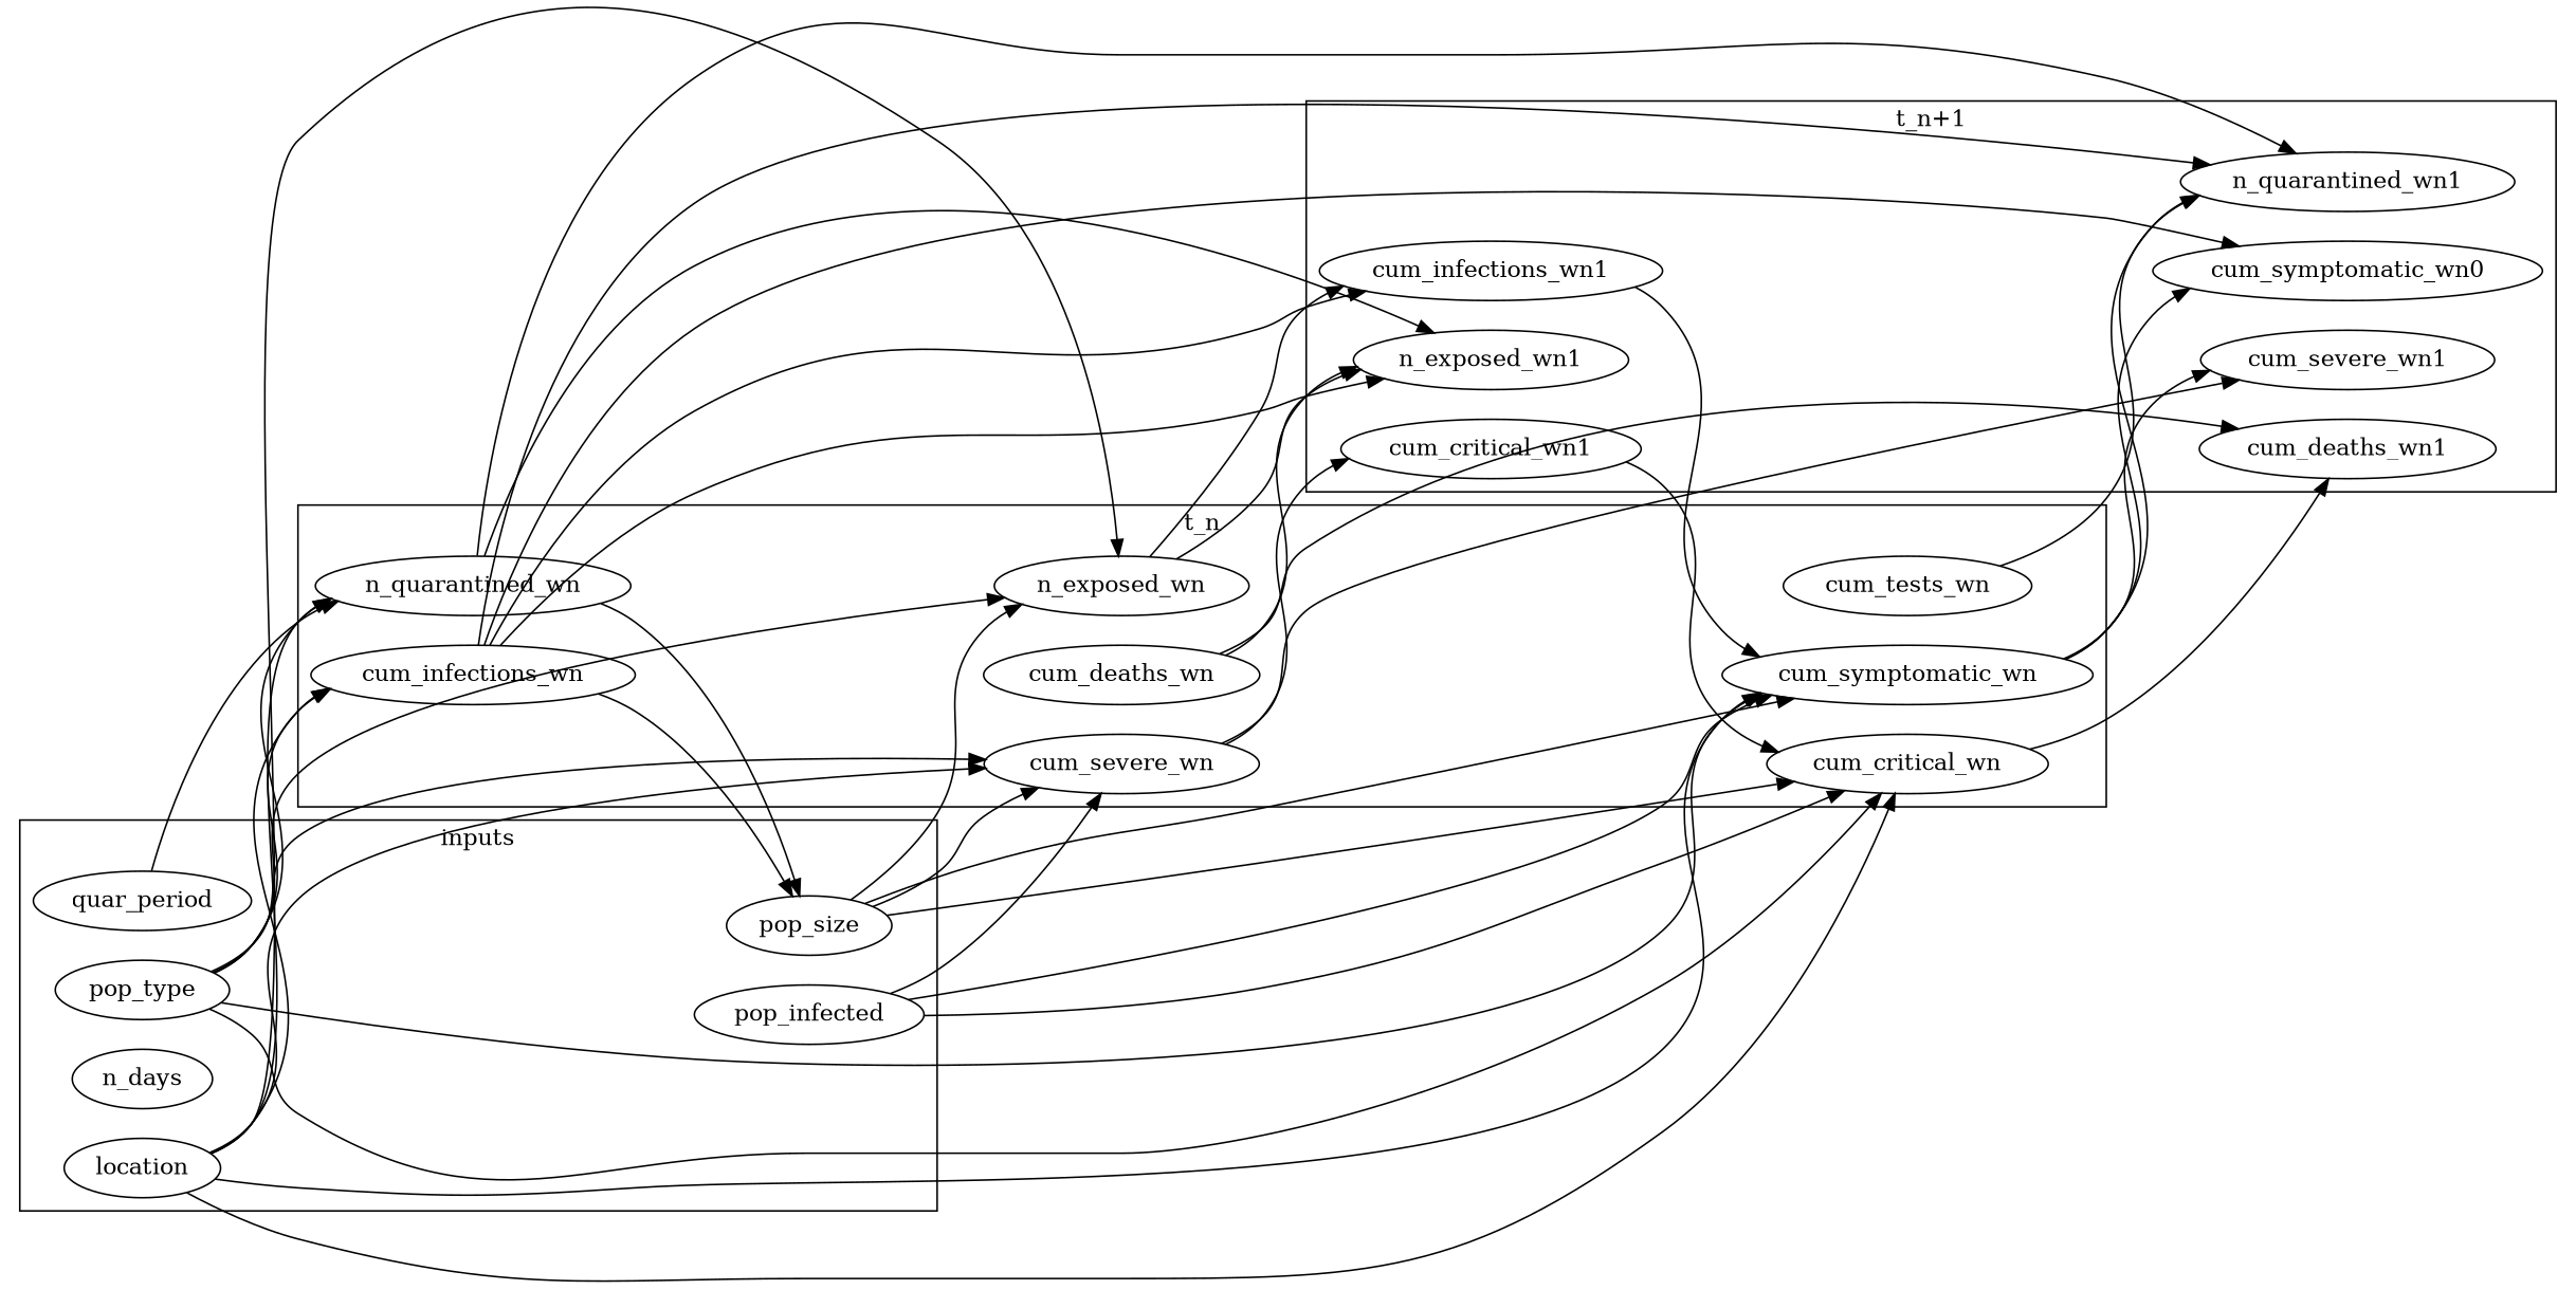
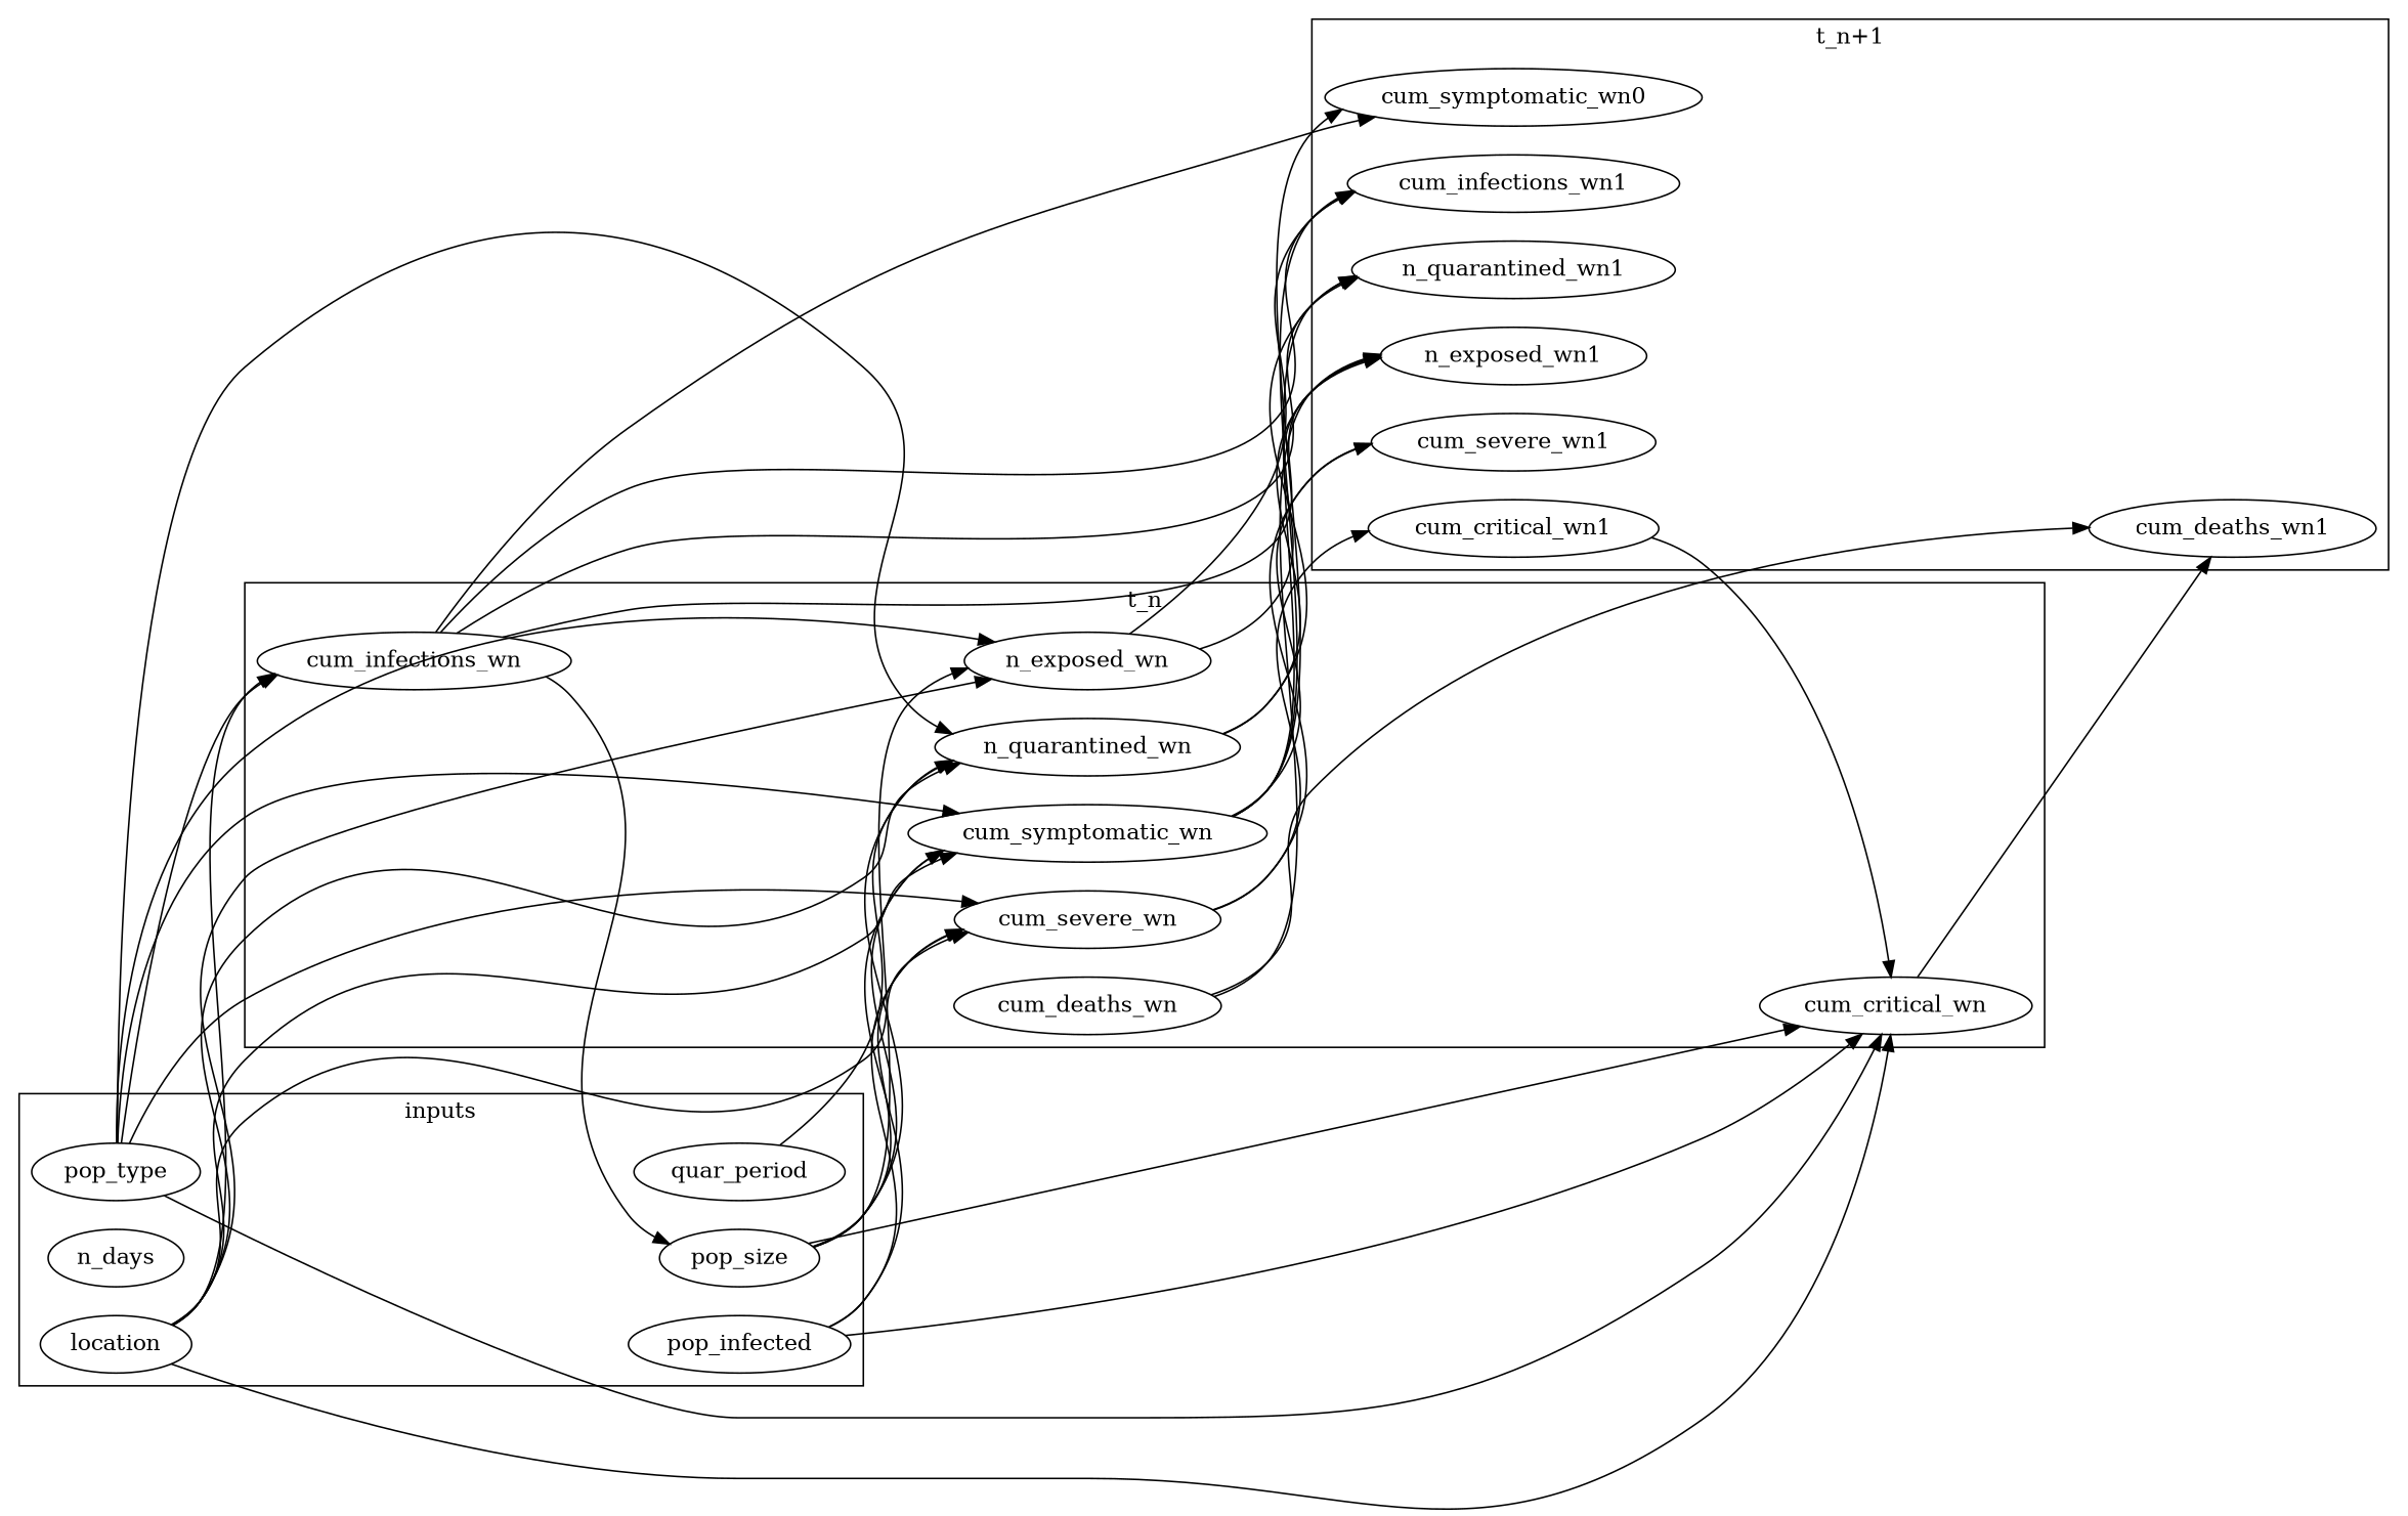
  digraph {
    fontname="DejaVu Serif"
    newrank=True
    rankdir=LR
    node [fontname="DejaVu Serif"]
    edge [fontname="DejaVu Serif"]
    quar_period
    pop_type
    pop_size
    pop_infected
    n_days
    location
    cum_infections_wn
    cum_symptomatic_wn
    cum_severe_wn
    cum_critical_wn
-   cum_tests_wn
    cum_deaths_wn
    n_exposed_wn
    n_quarantined_wn
    cum_infections_wn1
    n16 [label=cum_symptomatic_wn0]
    cum_severe_wn1
    cum_critical_wn1
    cum_deaths_wn1
    n_exposed_wn1
    n_quarantined_wn1
    subgraph cluster_1 {
      label=inputs
      quar_period
      pop_type
      pop_size
      pop_infected
      n_days
      location
    }
    subgraph cluster_2 {
      label=t_n
      cum_infections_wn
      cum_symptomatic_wn
      cum_severe_wn
      cum_critical_wn
-     cum_tests_wn
      cum_deaths_wn
      n_exposed_wn
      n_quarantined_wn
    }
    subgraph cluster_3 {
      label="t_n+1"
      cum_infections_wn1
      n16
      cum_severe_wn1
      cum_critical_wn1
      cum_deaths_wn1
      n_exposed_wn1
      n_quarantined_wn1
    }
    quar_period -> n_quarantined_wn
    pop_type -> cum_infections_wn
    pop_type -> cum_symptomatic_wn
    pop_type -> cum_severe_wn
    pop_type -> cum_critical_wn
    pop_type -> n_exposed_wn
    pop_type -> n_quarantined_wn
    pop_size -> cum_symptomatic_wn
    pop_size -> cum_severe_wn
    pop_size -> cum_critical_wn
    pop_size -> n_exposed_wn
-   n_quarantined_wn -> pop_size
+   pop_size -> n_quarantined_wn
    pop_infected -> cum_symptomatic_wn
    pop_infected -> cum_severe_wn
    pop_infected -> cum_critical_wn
    location -> cum_infections_wn
    location -> cum_symptomatic_wn
    location -> cum_severe_wn
    location -> cum_critical_wn
    location -> n_exposed_wn
    location -> n_quarantined_wn
    cum_infections_wn -> pop_size
    cum_infections_wn -> cum_infections_wn1
    cum_infections_wn -> n16
    cum_infections_wn -> n_exposed_wn1
    cum_infections_wn -> n_quarantined_wn1
-   cum_infections_wn1 -> cum_symptomatic_wn
+   cum_symptomatic_wn -> cum_infections_wn1
    cum_symptomatic_wn -> n16
    cum_symptomatic_wn -> cum_severe_wn1
    cum_symptomatic_wn -> n_quarantined_wn1
    cum_severe_wn -> cum_severe_wn1
    cum_severe_wn -> cum_critical_wn1
    cum_critical_wn -> cum_deaths_wn1
-   cum_tests_wn -> n_quarantined_wn1
    cum_deaths_wn -> cum_deaths_wn1
    cum_deaths_wn -> n_exposed_wn1
    n_exposed_wn -> cum_infections_wn1
    n_exposed_wn -> n_exposed_wn1
    n_quarantined_wn -> n_exposed_wn1
    n_quarantined_wn -> n_quarantined_wn1
    cum_critical_wn1 -> cum_critical_wn
  }
